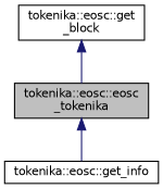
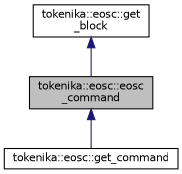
  digraph {
    node [color=black fillcolor=white fontname=Helvetica fontsize=10 shape=record style=filled]
    edge [color=midnightblue dir=back fontname=Helvetica fontsize=10 labelfontname=Helvetica labelfontsize=10 style=solid]
-   n1 [fillcolor=grey75 fontcolor=black height=0.2 label="tokenika::eosc::eosc\l_tokenika" width=0.4]
-   n2 [height=0.2 label="tokenika::eosc::get_info" width=0.4]
+   n1 [fillcolor=grey75 fontcolor=black height=0.2 label="tokenika::eosc::eosc\l_command" width=0.4]
+   n2 [height=0.2 label="tokenika::eosc::get_command" width=0.4]
    n3 [height=0.2 label="tokenika::eosc::get\l_block" width=0.4]
    n1 -> n2
    n3 -> n1
  }
